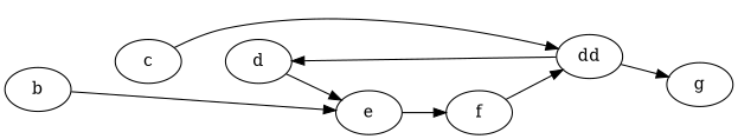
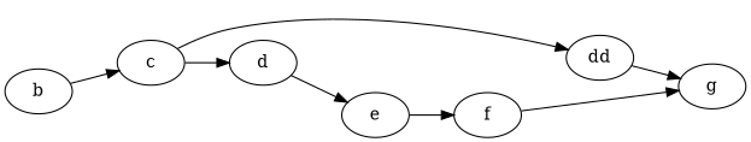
  digraph {
    rankdir=LR
    b
    c
    d
    dd
    e
    g
    f
-   b -> e
-   dd -> d
+   b -> c
+   c -> d
    c -> dd
    d -> e
    dd -> g
    e -> f
-   f -> dd
+   f -> g
  }
